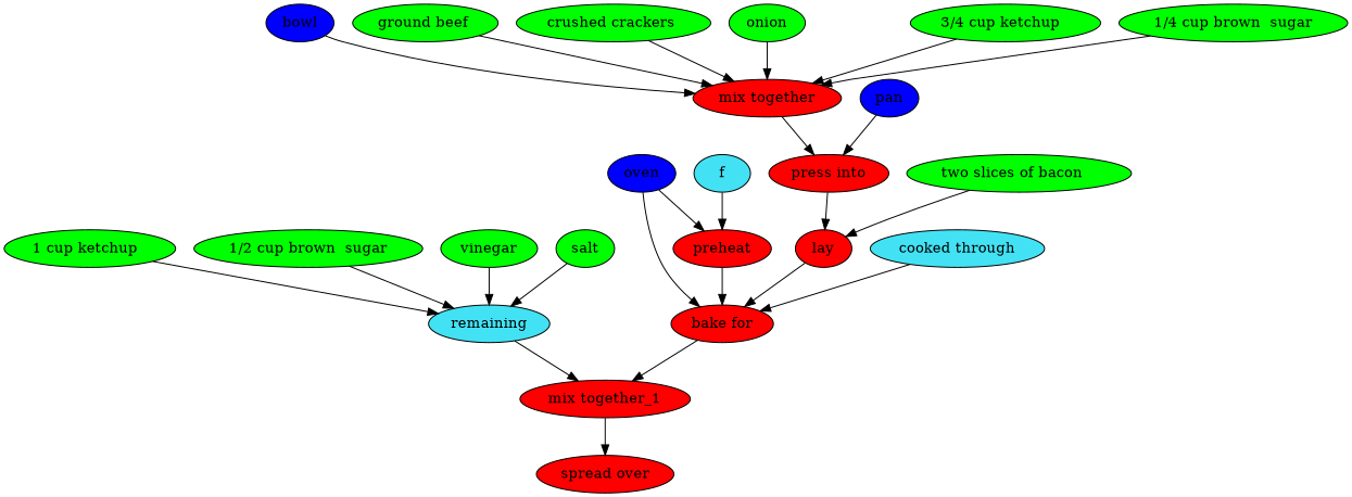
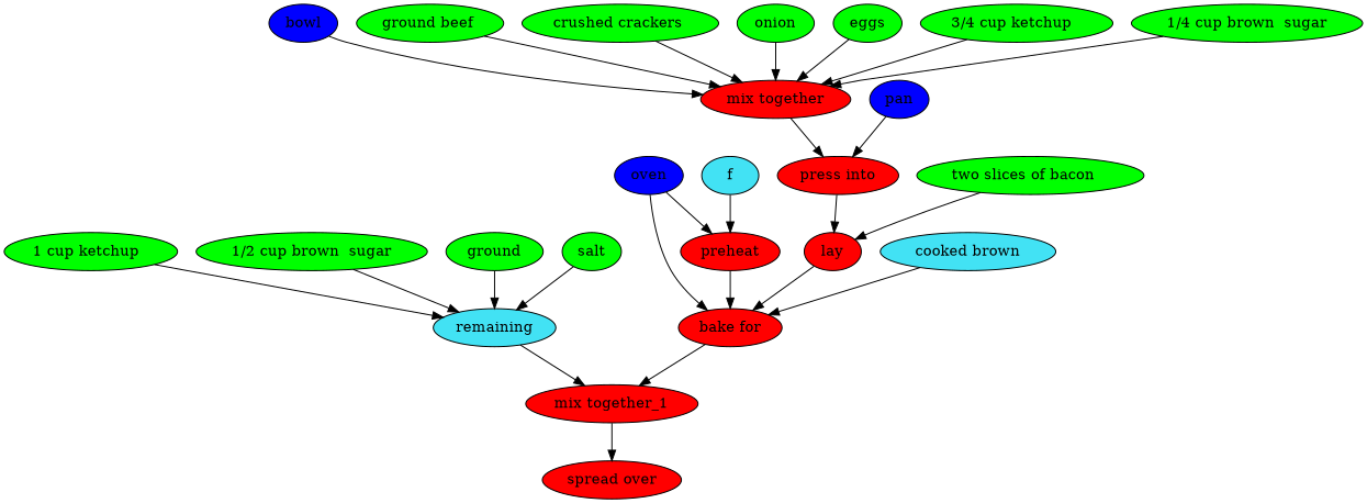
  digraph {
    node [fillcolor=green style=filled]
    preheat [fillcolor=red]
    "bake for" [fillcolor=red]
    "mix together_1" [fillcolor=red]
    oven [fillcolor="#0000ff"]
    f [fillcolor="#42e2f4"]
    bowl [fillcolor="#0000ff"]
    "mix together" [fillcolor=red]
    "press into" [fillcolor=red]
    lay [fillcolor=red]
    "ground beef "
    "crushed crackers "
    onion
+   eggs
    "3/4 cup ketchup  "
    "1/4 cup brown  sugar"
    pan [fillcolor="#0000ff"]
    "two slices of bacon   "
    "spread over" [fillcolor=red]
-   "cooked through" [fillcolor="#42e2f4"]
+   "cooked through" [fillcolor="#42e2f4" label="cooked brown"]
    remaining [fillcolor="#42e2f4"]
    "1 cup ketchup  "
    "1/2 cup brown  sugar"
-   vinegar
+   vinegar [label=ground]
    salt
    preheat -> "bake for"
    "bake for" -> "mix together_1"
    "mix together_1" -> "spread over"
    oven -> preheat
    oven -> "bake for"
    f -> preheat
    bowl -> "mix together"
    "mix together" -> "press into"
    "press into" -> lay
    lay -> "bake for"
    "ground beef " -> "mix together"
    "crushed crackers " -> "mix together"
    onion -> "mix together"
+   eggs -> "mix together"
    "3/4 cup ketchup  " -> "mix together"
    "1/4 cup brown  sugar" -> "mix together"
    pan -> "press into"
    "two slices of bacon   " -> lay
    "cooked through" -> "bake for"
    remaining -> "mix together_1"
    "1 cup ketchup  " -> remaining
    "1/2 cup brown  sugar" -> remaining
    vinegar -> remaining
    salt -> remaining
  }
